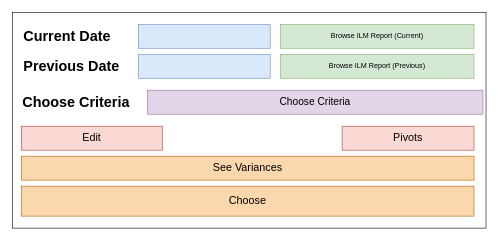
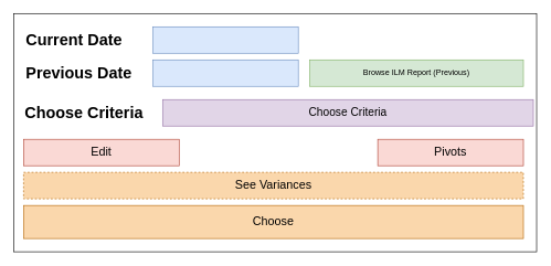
  <mxCell id="0" />
  <mxCell id="1" parent="0" />
  <mxCell id="2" value="" style="rounded=0;whiteSpace=wrap;html=1;" vertex="1" parent="1"><mxGeometry x="20" y="20" width="790" height="360" as="geometry" /></mxCell>
  <mxCell id="3" value="" style="rounded=0;whiteSpace=wrap;html=1;fillColor=#dae8fc;strokeColor=#6c8ebf;" vertex="1" parent="1"><mxGeometry x="230" y="40" width="220" height="40" as="geometry" /></mxCell>
  <mxCell id="4" value="&lt;h1 style=&quot;margin-top: 0px;&quot;&gt;&amp;nbsp;Current Date&amp;nbsp;&lt;/h1&gt;" style="text;html=1;whiteSpace=wrap;overflow=hidden;rounded=0;" vertex="1" parent="1"><mxGeometry x="30" y="40" width="180" height="40" as="geometry" /></mxCell>
  <mxCell id="5" value="" style="rounded=0;whiteSpace=wrap;html=1;fillColor=#dae8fc;strokeColor=#6c8ebf;" vertex="1" parent="1"><mxGeometry x="230" y="90" width="220" height="40" as="geometry" /></mxCell>
  <mxCell id="6" value="&lt;h1 style=&quot;margin-top: 0px;&quot;&gt;&amp;nbsp;Previous Date&amp;nbsp;&lt;/h1&gt;" style="text;html=1;whiteSpace=wrap;overflow=hidden;rounded=0;" vertex="1" parent="1"><mxGeometry x="30" y="90" width="190" height="40" as="geometry" /></mxCell>
- <mxCell id="7" value="Browse ILM Report (Current)" style="rounded=0;whiteSpace=wrap;html=1;fillColor=#d5e8d4;strokeColor=#82b366;" vertex="1" parent="1"><mxGeometry x="467" y="40" width="323" height="40" as="geometry" /></mxCell>
  <mxCell id="8" value="Browse ILM Report (Previous)" style="rounded=0;whiteSpace=wrap;html=1;fillColor=#d5e8d4;strokeColor=#82b366;" vertex="1" parent="1"><mxGeometry x="467" y="90" width="323" height="40" as="geometry" /></mxCell>
  <mxCell id="9" value="&lt;font style=&quot;font-size: 17px;&quot;&gt;Choose Criteria&lt;/font&gt;" style="rounded=0;whiteSpace=wrap;html=1;fillColor=#e1d5e7;strokeColor=#9673a6;" vertex="1" parent="1"><mxGeometry x="245" y="150" width="560" height="40" as="geometry" /></mxCell>
  <mxCell id="10" value="&lt;h1 style=&quot;margin-top: 0px;&quot;&gt;&lt;font style=&quot;font-size: 24px;&quot;&gt;Choose Criteria :&lt;/font&gt;&lt;/h1&gt;" style="text;html=1;whiteSpace=wrap;overflow=hidden;rounded=0;" vertex="1" parent="1"><mxGeometry x="35" y="150" width="195" height="40" as="geometry" /></mxCell>
  <mxCell id="11" value="&lt;font style=&quot;font-size: 18px;&quot;&gt;Edit&lt;/font&gt;" style="rounded=0;whiteSpace=wrap;html=1;fillColor=#fad9d5;strokeColor=#ae4132;" vertex="1" parent="1"><mxGeometry x="35" y="210" width="235" height="40" as="geometry" /></mxCell>
  <mxCell id="12" value="&lt;font style=&quot;font-size: 18px;&quot;&gt;Pivots&lt;/font&gt;" style="rounded=0;whiteSpace=wrap;html=1;fillColor=#fad9d5;strokeColor=#ae4132;" vertex="1" parent="1"><mxGeometry x="570" y="210" width="220" height="40" as="geometry" /></mxCell>
- <mxCell id="13" value="&lt;font style=&quot;font-size: 18px;&quot;&gt;See Variances&lt;/font&gt;" style="rounded=0;whiteSpace=wrap;html=1;fillColor=#fad7ac;strokeColor=#b46504;" vertex="1" parent="1"><mxGeometry x="35" y="260" width="755" height="40" as="geometry" /></mxCell>
+ <mxCell id="13" value="&lt;font style=&quot;font-size: 18px;&quot;&gt;See Variances&lt;/font&gt;" style="rounded=0;whiteSpace=wrap;html=1;fillColor=#fad7ac;strokeColor=#b46504;dashed=1;" vertex="1" parent="1"><mxGeometry x="35" y="260" width="755" height="40" as="geometry" /></mxCell>
  <mxCell id="14" value="&lt;font style=&quot;font-size: 18px;&quot;&gt;Choose&lt;/font&gt;" style="rounded=0;whiteSpace=wrap;html=1;fillColor=#fad7ac;strokeColor=#b46504;" vertex="1" parent="1"><mxGeometry x="35" y="310" width="755" height="50" as="geometry" /></mxCell>
